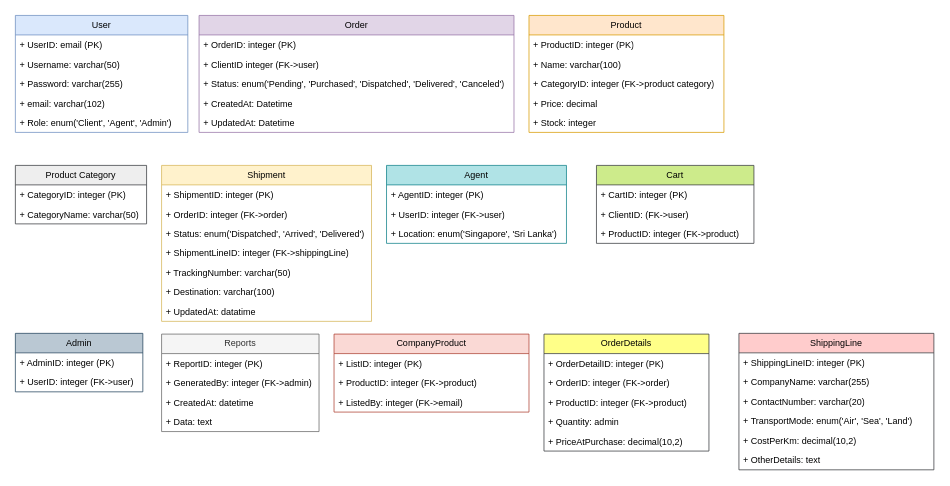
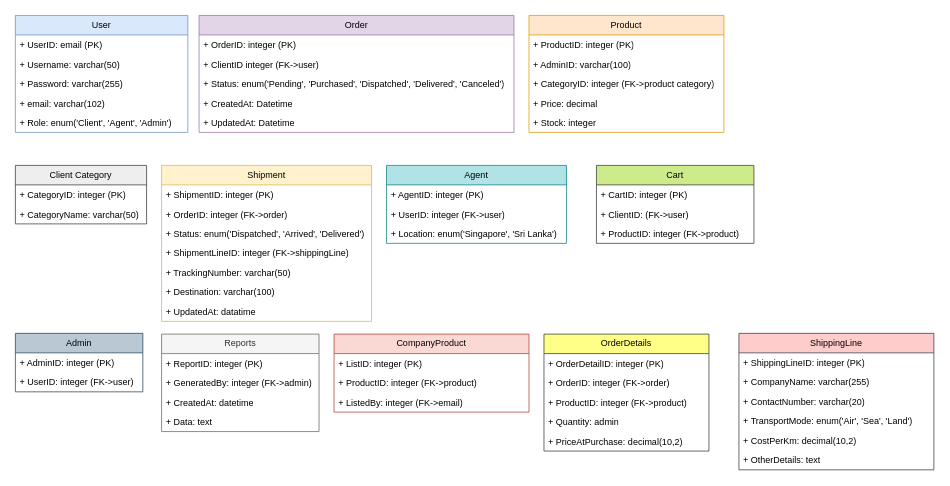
  <mxCell id="0" />
  <mxCell id="1" parent="0" />
  <mxCell id="2" value="User" style="swimlane;fontStyle=0;childLayout=stackLayout;horizontal=1;startSize=26;fillColor=#dae8fc;horizontalStack=0;resizeParent=1;resizeParentMax=0;resizeLast=0;collapsible=1;marginBottom=0;whiteSpace=wrap;html=1;strokeColor=#6c8ebf;" parent="1" vertex="1"><mxGeometry x="20" y="20" width="230" height="156" as="geometry"><mxRectangle x="80" y="100" width="70" height="30" as="alternateBounds" /></mxGeometry></mxCell>
  <mxCell id="3" value="+ UserID: email (PK)" style="text;strokeColor=none;fillColor=none;align=left;verticalAlign=top;spacingLeft=4;spacingRight=4;overflow=hidden;rotatable=0;points=[[0,0.5],[1,0.5]];portConstraint=eastwest;whiteSpace=wrap;html=1;" parent="2" vertex="1"><mxGeometry y="26" width="230" height="26" as="geometry" /></mxCell>
  <mxCell id="4" value="+ Username: varchar(50)" style="text;strokeColor=none;fillColor=none;align=left;verticalAlign=top;spacingLeft=4;spacingRight=4;overflow=hidden;rotatable=0;points=[[0,0.5],[1,0.5]];portConstraint=eastwest;whiteSpace=wrap;html=1;" parent="2" vertex="1"><mxGeometry y="52" width="230" height="26" as="geometry" /></mxCell>
  <mxCell id="5" value="+ Password: varchar(255)" style="text;strokeColor=none;fillColor=none;align=left;verticalAlign=top;spacingLeft=4;spacingRight=4;overflow=hidden;rotatable=0;points=[[0,0.5],[1,0.5]];portConstraint=eastwest;whiteSpace=wrap;html=1;" parent="2" vertex="1"><mxGeometry y="78" width="230" height="26" as="geometry" /></mxCell>
  <mxCell id="6" value="+ email: varchar(102)" style="text;strokeColor=none;fillColor=none;align=left;verticalAlign=top;spacingLeft=4;spacingRight=4;overflow=hidden;rotatable=0;points=[[0,0.5],[1,0.5]];portConstraint=eastwest;whiteSpace=wrap;html=1;" parent="2" vertex="1"><mxGeometry y="104" width="230" height="26" as="geometry" /></mxCell>
  <mxCell id="7" value="&lt;div&gt;+ Role: enum('Client', 'Agent', 'Admin')&lt;/div&gt;" style="text;strokeColor=none;fillColor=none;align=left;verticalAlign=top;spacingLeft=4;spacingRight=4;overflow=hidden;rotatable=0;points=[[0,0.5],[1,0.5]];portConstraint=eastwest;whiteSpace=wrap;html=1;" parent="2" vertex="1"><mxGeometry y="130" width="230" height="26" as="geometry" /></mxCell>
  <mxCell id="8" value="Order" style="swimlane;fontStyle=0;childLayout=stackLayout;horizontal=1;startSize=26;fillColor=#e1d5e7;horizontalStack=0;resizeParent=1;resizeParentMax=0;resizeLast=0;collapsible=1;marginBottom=0;whiteSpace=wrap;html=1;strokeColor=#9673a6;" parent="1" vertex="1"><mxGeometry x="265" y="20" width="420" height="156" as="geometry" /></mxCell>
  <mxCell id="9" value="+ OrderID: integer (PK)" style="text;strokeColor=none;fillColor=none;align=left;verticalAlign=top;spacingLeft=4;spacingRight=4;overflow=hidden;rotatable=0;points=[[0,0.5],[1,0.5]];portConstraint=eastwest;whiteSpace=wrap;html=1;" parent="8" vertex="1"><mxGeometry y="26" width="420" height="26" as="geometry" /></mxCell>
  <mxCell id="10" value="+ ClientID integer (FK-&amp;gt;user)" style="text;strokeColor=none;fillColor=none;align=left;verticalAlign=top;spacingLeft=4;spacingRight=4;overflow=hidden;rotatable=0;points=[[0,0.5],[1,0.5]];portConstraint=eastwest;whiteSpace=wrap;html=1;" parent="8" vertex="1"><mxGeometry y="52" width="420" height="26" as="geometry" /></mxCell>
  <mxCell id="11" value="+ Status: enum('Pending', 'Purchased', 'Dispatched', 'Delivered', 'Canceled') " style="text;strokeColor=none;fillColor=none;align=left;verticalAlign=top;spacingLeft=4;spacingRight=4;overflow=hidden;rotatable=0;points=[[0,0.5],[1,0.5]];portConstraint=eastwest;whiteSpace=wrap;html=1;" parent="8" vertex="1"><mxGeometry y="78" width="420" height="26" as="geometry" /></mxCell>
  <mxCell id="12" value="+ CreatedAt: Datetime " style="text;strokeColor=none;fillColor=none;align=left;verticalAlign=top;spacingLeft=4;spacingRight=4;overflow=hidden;rotatable=0;points=[[0,0.5],[1,0.5]];portConstraint=eastwest;whiteSpace=wrap;html=1;" parent="8" vertex="1"><mxGeometry y="104" width="420" height="26" as="geometry" /></mxCell>
  <mxCell id="13" value="+ UpdatedAt: Datetime" style="text;strokeColor=none;fillColor=none;align=left;verticalAlign=top;spacingLeft=4;spacingRight=4;overflow=hidden;rotatable=0;points=[[0,0.5],[1,0.5]];portConstraint=eastwest;whiteSpace=wrap;html=1;" parent="8" vertex="1"><mxGeometry y="130" width="420" height="26" as="geometry" /></mxCell>
  <mxCell id="14" value="Product" style="swimlane;fontStyle=0;childLayout=stackLayout;horizontal=1;startSize=26;fillColor=#ffe6cc;horizontalStack=0;resizeParent=1;resizeParentMax=0;resizeLast=0;collapsible=1;marginBottom=0;whiteSpace=wrap;html=1;strokeColor=#d79b00;" parent="1" vertex="1"><mxGeometry x="705" y="20" width="260" height="156" as="geometry" /></mxCell>
  <mxCell id="15" value="+ ProductID: integer (PK)" style="text;strokeColor=none;fillColor=none;align=left;verticalAlign=top;spacingLeft=4;spacingRight=4;overflow=hidden;rotatable=0;points=[[0,0.5],[1,0.5]];portConstraint=eastwest;whiteSpace=wrap;html=1;" parent="14" vertex="1"><mxGeometry y="26" width="260" height="26" as="geometry" /></mxCell>
- <mxCell id="16" value="+ Name: varchar(100)" style="text;strokeColor=none;fillColor=none;align=left;verticalAlign=top;spacingLeft=4;spacingRight=4;overflow=hidden;rotatable=0;points=[[0,0.5],[1,0.5]];portConstraint=eastwest;whiteSpace=wrap;html=1;" parent="14" vertex="1"><mxGeometry y="52" width="260" height="26" as="geometry" /></mxCell>
+ <mxCell id="16" value="+ AdminID: varchar(100)" style="text;strokeColor=none;fillColor=none;align=left;verticalAlign=top;spacingLeft=4;spacingRight=4;overflow=hidden;rotatable=0;points=[[0,0.5],[1,0.5]];portConstraint=eastwest;whiteSpace=wrap;html=1;" parent="14" vertex="1"><mxGeometry y="52" width="260" height="26" as="geometry" /></mxCell>
  <mxCell id="17" value="+ CategoryID: integer (FK-&amp;gt;product category)" style="text;strokeColor=none;fillColor=none;align=left;verticalAlign=top;spacingLeft=4;spacingRight=4;overflow=hidden;rotatable=0;points=[[0,0.5],[1,0.5]];portConstraint=eastwest;whiteSpace=wrap;html=1;" parent="14" vertex="1"><mxGeometry y="78" width="260" height="26" as="geometry" /></mxCell>
  <mxCell id="18" value="+ Price: decimal" style="text;strokeColor=none;fillColor=none;align=left;verticalAlign=top;spacingLeft=4;spacingRight=4;overflow=hidden;rotatable=0;points=[[0,0.5],[1,0.5]];portConstraint=eastwest;whiteSpace=wrap;html=1;" parent="14" vertex="1"><mxGeometry y="104" width="260" height="26" as="geometry" /></mxCell>
  <mxCell id="19" value="+ Stock: integer" style="text;strokeColor=none;fillColor=none;align=left;verticalAlign=top;spacingLeft=4;spacingRight=4;overflow=hidden;rotatable=0;points=[[0,0.5],[1,0.5]];portConstraint=eastwest;whiteSpace=wrap;html=1;" parent="14" vertex="1"><mxGeometry y="130" width="260" height="26" as="geometry" /></mxCell>
- <mxCell id="20" value="Product Category" style="swimlane;fontStyle=0;childLayout=stackLayout;horizontal=1;startSize=26;fillColor=#eeeeee;horizontalStack=0;resizeParent=1;resizeParentMax=0;resizeLast=0;collapsible=1;marginBottom=0;whiteSpace=wrap;html=1;strokeColor=#36393d;" parent="1" vertex="1"><mxGeometry x="20" y="220" width="175" height="78" as="geometry" /></mxCell>
+ <mxCell id="20" value="Client Category" style="swimlane;fontStyle=0;childLayout=stackLayout;horizontal=1;startSize=26;fillColor=#eeeeee;horizontalStack=0;resizeParent=1;resizeParentMax=0;resizeLast=0;collapsible=1;marginBottom=0;whiteSpace=wrap;html=1;strokeColor=#36393d;" parent="1" vertex="1"><mxGeometry x="20" y="220" width="175" height="78" as="geometry" /></mxCell>
  <mxCell id="21" value="+ CategoryID: integer (PK)" style="text;strokeColor=none;fillColor=none;align=left;verticalAlign=top;spacingLeft=4;spacingRight=4;overflow=hidden;rotatable=0;points=[[0,0.5],[1,0.5]];portConstraint=eastwest;whiteSpace=wrap;html=1;" parent="20" vertex="1"><mxGeometry y="26" width="175" height="26" as="geometry" /></mxCell>
  <mxCell id="22" value="+ CategoryName: varchar(50)" style="text;strokeColor=none;fillColor=none;align=left;verticalAlign=top;spacingLeft=4;spacingRight=4;overflow=hidden;rotatable=0;points=[[0,0.5],[1,0.5]];portConstraint=eastwest;whiteSpace=wrap;html=1;" parent="20" vertex="1"><mxGeometry y="52" width="175" height="26" as="geometry" /></mxCell>
  <mxCell id="23" value="Shipment" style="swimlane;fontStyle=0;childLayout=stackLayout;horizontal=1;startSize=26;fillColor=#fff2cc;horizontalStack=0;resizeParent=1;resizeParentMax=0;resizeLast=0;collapsible=1;marginBottom=0;whiteSpace=wrap;html=1;strokeColor=#d6b656;" parent="1" vertex="1"><mxGeometry x="215" y="220" width="280" height="208" as="geometry" /></mxCell>
  <mxCell id="24" value="+ ShipmentID: integer (PK)" style="text;strokeColor=none;fillColor=none;align=left;verticalAlign=top;spacingLeft=4;spacingRight=4;overflow=hidden;rotatable=0;points=[[0,0.5],[1,0.5]];portConstraint=eastwest;whiteSpace=wrap;html=1;" parent="23" vertex="1"><mxGeometry y="26" width="280" height="26" as="geometry" /></mxCell>
  <mxCell id="25" value="+ OrderID: integer (FK-&amp;gt;order)" style="text;strokeColor=none;fillColor=none;align=left;verticalAlign=top;spacingLeft=4;spacingRight=4;overflow=hidden;rotatable=0;points=[[0,0.5],[1,0.5]];portConstraint=eastwest;whiteSpace=wrap;html=1;" parent="23" vertex="1"><mxGeometry y="52" width="280" height="26" as="geometry" /></mxCell>
  <mxCell id="26" value="+ Status: enum('Dispatched', 'Arrived', 'Delivered')" style="text;strokeColor=none;fillColor=none;align=left;verticalAlign=top;spacingLeft=4;spacingRight=4;overflow=hidden;rotatable=0;points=[[0,0.5],[1,0.5]];portConstraint=eastwest;whiteSpace=wrap;html=1;" parent="23" vertex="1"><mxGeometry y="78" width="280" height="26" as="geometry" /></mxCell>
  <mxCell id="27" value="+ ShipmentLineID: integer (FK-&amp;gt;shippingLine)" style="text;strokeColor=none;fillColor=none;align=left;verticalAlign=top;spacingLeft=4;spacingRight=4;overflow=hidden;rotatable=0;points=[[0,0.5],[1,0.5]];portConstraint=eastwest;whiteSpace=wrap;html=1;" vertex="1" parent="23"><mxGeometry y="104" width="280" height="26" as="geometry" /></mxCell>
  <mxCell id="28" value="+ TrackingNumber: varchar(50)" style="text;strokeColor=none;fillColor=none;align=left;verticalAlign=top;spacingLeft=4;spacingRight=4;overflow=hidden;rotatable=0;points=[[0,0.5],[1,0.5]];portConstraint=eastwest;whiteSpace=wrap;html=1;" parent="23" vertex="1"><mxGeometry y="130" width="280" height="26" as="geometry" /></mxCell>
  <mxCell id="29" value="+ Destination: varchar(100)" style="text;strokeColor=none;fillColor=none;align=left;verticalAlign=top;spacingLeft=4;spacingRight=4;overflow=hidden;rotatable=0;points=[[0,0.5],[1,0.5]];portConstraint=eastwest;whiteSpace=wrap;html=1;" parent="23" vertex="1"><mxGeometry y="156" width="280" height="26" as="geometry" /></mxCell>
  <mxCell id="30" value="+ UpdatedAt: datatime" style="text;strokeColor=none;fillColor=none;align=left;verticalAlign=top;spacingLeft=4;spacingRight=4;overflow=hidden;rotatable=0;points=[[0,0.5],[1,0.5]];portConstraint=eastwest;whiteSpace=wrap;html=1;" parent="23" vertex="1"><mxGeometry y="182" width="280" height="26" as="geometry" /></mxCell>
  <mxCell id="31" value="Agent" style="swimlane;fontStyle=0;childLayout=stackLayout;horizontal=1;startSize=26;fillColor=#b0e3e6;horizontalStack=0;resizeParent=1;resizeParentMax=0;resizeLast=0;collapsible=1;marginBottom=0;whiteSpace=wrap;html=1;strokeColor=#0e8088;" parent="1" vertex="1"><mxGeometry x="515" y="220" width="240" height="104" as="geometry" /></mxCell>
  <mxCell id="32" value="+ AgentID: integer (PK)" style="text;strokeColor=none;fillColor=none;align=left;verticalAlign=top;spacingLeft=4;spacingRight=4;overflow=hidden;rotatable=0;points=[[0,0.5],[1,0.5]];portConstraint=eastwest;whiteSpace=wrap;html=1;" parent="31" vertex="1"><mxGeometry y="26" width="240" height="26" as="geometry" /></mxCell>
  <mxCell id="33" value="+ UserID: integer (FK-&amp;gt;user)" style="text;strokeColor=none;fillColor=none;align=left;verticalAlign=top;spacingLeft=4;spacingRight=4;overflow=hidden;rotatable=0;points=[[0,0.5],[1,0.5]];portConstraint=eastwest;whiteSpace=wrap;html=1;" parent="31" vertex="1"><mxGeometry y="52" width="240" height="26" as="geometry" /></mxCell>
  <mxCell id="34" value="+ Location: enum('Singapore', 'Sri Lanka')" style="text;strokeColor=none;fillColor=none;align=left;verticalAlign=top;spacingLeft=4;spacingRight=4;overflow=hidden;rotatable=0;points=[[0,0.5],[1,0.5]];portConstraint=eastwest;whiteSpace=wrap;html=1;" parent="31" vertex="1"><mxGeometry y="78" width="240" height="26" as="geometry" /></mxCell>
  <mxCell id="35" value="Admin" style="swimlane;fontStyle=0;childLayout=stackLayout;horizontal=1;startSize=26;fillColor=#bac8d3;horizontalStack=0;resizeParent=1;resizeParentMax=0;resizeLast=0;collapsible=1;marginBottom=0;whiteSpace=wrap;html=1;strokeColor=#23445d;" parent="1" vertex="1"><mxGeometry x="20" y="444" width="170" height="78" as="geometry" /></mxCell>
  <mxCell id="36" value="+ AdminID: integer (PK)" style="text;strokeColor=none;fillColor=none;align=left;verticalAlign=top;spacingLeft=4;spacingRight=4;overflow=hidden;rotatable=0;points=[[0,0.5],[1,0.5]];portConstraint=eastwest;whiteSpace=wrap;html=1;" parent="35" vertex="1"><mxGeometry y="26" width="170" height="26" as="geometry" /></mxCell>
  <mxCell id="37" value="+ UserID: integer (FK-&amp;gt;user)" style="text;strokeColor=none;fillColor=none;align=left;verticalAlign=top;spacingLeft=4;spacingRight=4;overflow=hidden;rotatable=0;points=[[0,0.5],[1,0.5]];portConstraint=eastwest;whiteSpace=wrap;html=1;" parent="35" vertex="1"><mxGeometry y="52" width="170" height="26" as="geometry" /></mxCell>
  <mxCell id="38" value="Reports" style="swimlane;fontStyle=0;childLayout=stackLayout;horizontal=1;startSize=26;fillColor=#f5f5f5;horizontalStack=0;resizeParent=1;resizeParentMax=0;resizeLast=0;collapsible=1;marginBottom=0;whiteSpace=wrap;html=1;fontColor=#333333;strokeColor=#666666;" parent="1" vertex="1"><mxGeometry x="215" y="445" width="210" height="130" as="geometry" /></mxCell>
  <mxCell id="39" value="+ ReportID: integer (PK)" style="text;strokeColor=none;fillColor=none;align=left;verticalAlign=top;spacingLeft=4;spacingRight=4;overflow=hidden;rotatable=0;points=[[0,0.5],[1,0.5]];portConstraint=eastwest;whiteSpace=wrap;html=1;" parent="38" vertex="1"><mxGeometry y="26" width="210" height="26" as="geometry" /></mxCell>
  <mxCell id="40" value="+ GeneratedBy: integer (FK-&amp;gt;admin)" style="text;strokeColor=none;fillColor=none;align=left;verticalAlign=top;spacingLeft=4;spacingRight=4;overflow=hidden;rotatable=0;points=[[0,0.5],[1,0.5]];portConstraint=eastwest;whiteSpace=wrap;html=1;" parent="38" vertex="1"><mxGeometry y="52" width="210" height="26" as="geometry" /></mxCell>
  <mxCell id="41" value="+ CreatedAt: datetime" style="text;strokeColor=none;fillColor=none;align=left;verticalAlign=top;spacingLeft=4;spacingRight=4;overflow=hidden;rotatable=0;points=[[0,0.5],[1,0.5]];portConstraint=eastwest;whiteSpace=wrap;html=1;" parent="38" vertex="1"><mxGeometry y="78" width="210" height="26" as="geometry" /></mxCell>
  <mxCell id="42" value="+ Data: text" style="text;strokeColor=none;fillColor=none;align=left;verticalAlign=top;spacingLeft=4;spacingRight=4;overflow=hidden;rotatable=0;points=[[0,0.5],[1,0.5]];portConstraint=eastwest;whiteSpace=wrap;html=1;" parent="38" vertex="1"><mxGeometry y="104" width="210" height="26" as="geometry" /></mxCell>
  <mxCell id="43" value="CompanyProduct" style="swimlane;fontStyle=0;childLayout=stackLayout;horizontal=1;startSize=26;fillColor=#fad9d5;horizontalStack=0;resizeParent=1;resizeParentMax=0;resizeLast=0;collapsible=1;marginBottom=0;whiteSpace=wrap;html=1;strokeColor=#ae4132;" parent="1" vertex="1"><mxGeometry x="445" y="445" width="260" height="104" as="geometry" /></mxCell>
  <mxCell id="44" value="+ ListID: integer (PK)" style="text;strokeColor=none;fillColor=none;align=left;verticalAlign=top;spacingLeft=4;spacingRight=4;overflow=hidden;rotatable=0;points=[[0,0.5],[1,0.5]];portConstraint=eastwest;whiteSpace=wrap;html=1;" parent="43" vertex="1"><mxGeometry y="26" width="260" height="26" as="geometry" /></mxCell>
  <mxCell id="45" value="+ ProductID: integer (FK-&amp;gt;product)" style="text;strokeColor=none;fillColor=none;align=left;verticalAlign=top;spacingLeft=4;spacingRight=4;overflow=hidden;rotatable=0;points=[[0,0.5],[1,0.5]];portConstraint=eastwest;whiteSpace=wrap;html=1;" parent="43" vertex="1"><mxGeometry y="52" width="260" height="26" as="geometry" /></mxCell>
  <mxCell id="46" value="+ ListedBy: integer (FK-&amp;gt;email)" style="text;strokeColor=none;fillColor=none;align=left;verticalAlign=top;spacingLeft=4;spacingRight=4;overflow=hidden;rotatable=0;points=[[0,0.5],[1,0.5]];portConstraint=eastwest;whiteSpace=wrap;html=1;" parent="43" vertex="1"><mxGeometry y="78" width="260" height="26" as="geometry" /></mxCell>
  <mxCell id="47" value="Cart" style="swimlane;fontStyle=0;childLayout=stackLayout;horizontal=1;startSize=26;fillColor=#cdeb8b;horizontalStack=0;resizeParent=1;resizeParentMax=0;resizeLast=0;collapsible=1;marginBottom=0;whiteSpace=wrap;html=1;strokeColor=#36393d;" vertex="1" parent="1"><mxGeometry x="795" y="220" width="210" height="104" as="geometry" /></mxCell>
  <mxCell id="48" value="+ CartID: integer (PK)" style="text;strokeColor=none;fillColor=none;align=left;verticalAlign=top;spacingLeft=4;spacingRight=4;overflow=hidden;rotatable=0;points=[[0,0.5],[1,0.5]];portConstraint=eastwest;whiteSpace=wrap;html=1;" vertex="1" parent="47"><mxGeometry y="26" width="210" height="26" as="geometry" /></mxCell>
  <mxCell id="49" value="+ ClientID: (FK-&amp;gt;user)" style="text;strokeColor=none;fillColor=none;align=left;verticalAlign=top;spacingLeft=4;spacingRight=4;overflow=hidden;rotatable=0;points=[[0,0.5],[1,0.5]];portConstraint=eastwest;whiteSpace=wrap;html=1;" vertex="1" parent="47"><mxGeometry y="52" width="210" height="26" as="geometry" /></mxCell>
  <mxCell id="50" value="+ ProductID: integer (FK-&amp;gt;product)" style="text;strokeColor=none;fillColor=none;align=left;verticalAlign=top;spacingLeft=4;spacingRight=4;overflow=hidden;rotatable=0;points=[[0,0.5],[1,0.5]];portConstraint=eastwest;whiteSpace=wrap;html=1;" vertex="1" parent="47"><mxGeometry y="78" width="210" height="26" as="geometry" /></mxCell>
  <mxCell id="51" value="OrderDetails" style="swimlane;fontStyle=0;childLayout=stackLayout;horizontal=1;startSize=26;fillColor=#ffff88;horizontalStack=0;resizeParent=1;resizeParentMax=0;resizeLast=0;collapsible=1;marginBottom=0;whiteSpace=wrap;html=1;strokeColor=#36393d;" vertex="1" parent="1"><mxGeometry x="725" y="445" width="220" height="156" as="geometry" /></mxCell>
  <mxCell id="52" value="+ OrderDetailID: integer (PK)" style="text;strokeColor=none;fillColor=none;align=left;verticalAlign=top;spacingLeft=4;spacingRight=4;overflow=hidden;rotatable=0;points=[[0,0.5],[1,0.5]];portConstraint=eastwest;whiteSpace=wrap;html=1;" vertex="1" parent="51"><mxGeometry y="26" width="220" height="26" as="geometry" /></mxCell>
  <mxCell id="53" value="+ OrderID: integer (FK-&amp;gt;order)" style="text;strokeColor=none;fillColor=none;align=left;verticalAlign=top;spacingLeft=4;spacingRight=4;overflow=hidden;rotatable=0;points=[[0,0.5],[1,0.5]];portConstraint=eastwest;whiteSpace=wrap;html=1;" vertex="1" parent="51"><mxGeometry y="52" width="220" height="26" as="geometry" /></mxCell>
  <mxCell id="54" value="+ ProductID: integer (FK-&amp;gt;product)" style="text;strokeColor=none;fillColor=none;align=left;verticalAlign=top;spacingLeft=4;spacingRight=4;overflow=hidden;rotatable=0;points=[[0,0.5],[1,0.5]];portConstraint=eastwest;whiteSpace=wrap;html=1;" vertex="1" parent="51"><mxGeometry y="78" width="220" height="26" as="geometry" /></mxCell>
  <mxCell id="55" value="+ Quantity: admin" style="text;strokeColor=none;fillColor=none;align=left;verticalAlign=top;spacingLeft=4;spacingRight=4;overflow=hidden;rotatable=0;points=[[0,0.5],[1,0.5]];portConstraint=eastwest;whiteSpace=wrap;html=1;" vertex="1" parent="51"><mxGeometry y="104" width="220" height="26" as="geometry" /></mxCell>
  <mxCell id="56" value="+ PriceAtPurchase: decimal(10,2)" style="text;strokeColor=none;fillColor=none;align=left;verticalAlign=top;spacingLeft=4;spacingRight=4;overflow=hidden;rotatable=0;points=[[0,0.5],[1,0.5]];portConstraint=eastwest;whiteSpace=wrap;html=1;" vertex="1" parent="51"><mxGeometry y="130" width="220" height="26" as="geometry" /></mxCell>
  <mxCell id="57" value="ShippingLine" style="swimlane;fontStyle=0;childLayout=stackLayout;horizontal=1;startSize=26;fillColor=#ffcccc;horizontalStack=0;resizeParent=1;resizeParentMax=0;resizeLast=0;collapsible=1;marginBottom=0;whiteSpace=wrap;html=1;strokeColor=#36393d;" vertex="1" parent="1"><mxGeometry x="985" y="444" width="260" height="182" as="geometry" /></mxCell>
  <mxCell id="58" value="+ ShippingLineID: integer (PK)" style="text;strokeColor=none;fillColor=none;align=left;verticalAlign=top;spacingLeft=4;spacingRight=4;overflow=hidden;rotatable=0;points=[[0,0.5],[1,0.5]];portConstraint=eastwest;whiteSpace=wrap;html=1;" vertex="1" parent="57"><mxGeometry y="26" width="260" height="26" as="geometry" /></mxCell>
  <mxCell id="59" value="+ CompanyName: varchar(255)" style="text;strokeColor=none;fillColor=none;align=left;verticalAlign=top;spacingLeft=4;spacingRight=4;overflow=hidden;rotatable=0;points=[[0,0.5],[1,0.5]];portConstraint=eastwest;whiteSpace=wrap;html=1;" vertex="1" parent="57"><mxGeometry y="52" width="260" height="26" as="geometry" /></mxCell>
  <mxCell id="60" value="+ ContactNumber: varchar(20)" style="text;strokeColor=none;fillColor=none;align=left;verticalAlign=top;spacingLeft=4;spacingRight=4;overflow=hidden;rotatable=0;points=[[0,0.5],[1,0.5]];portConstraint=eastwest;whiteSpace=wrap;html=1;" vertex="1" parent="57"><mxGeometry y="78" width="260" height="26" as="geometry" /></mxCell>
  <mxCell id="61" value="+ TransportMode: enum('Air', 'Sea', 'Land')" style="text;strokeColor=none;fillColor=none;align=left;verticalAlign=top;spacingLeft=4;spacingRight=4;overflow=hidden;rotatable=0;points=[[0,0.5],[1,0.5]];portConstraint=eastwest;whiteSpace=wrap;html=1;" vertex="1" parent="57"><mxGeometry y="104" width="260" height="26" as="geometry" /></mxCell>
  <mxCell id="62" value="+ CostPerKm: decimal(10,2)" style="text;strokeColor=none;fillColor=none;align=left;verticalAlign=top;spacingLeft=4;spacingRight=4;overflow=hidden;rotatable=0;points=[[0,0.5],[1,0.5]];portConstraint=eastwest;whiteSpace=wrap;html=1;" vertex="1" parent="57"><mxGeometry y="130" width="260" height="26" as="geometry" /></mxCell>
  <mxCell id="63" value="+ OtherDetails: text" style="text;strokeColor=none;fillColor=none;align=left;verticalAlign=top;spacingLeft=4;spacingRight=4;overflow=hidden;rotatable=0;points=[[0,0.5],[1,0.5]];portConstraint=eastwest;whiteSpace=wrap;html=1;" vertex="1" parent="57"><mxGeometry y="156" width="260" height="26" as="geometry" /></mxCell>
